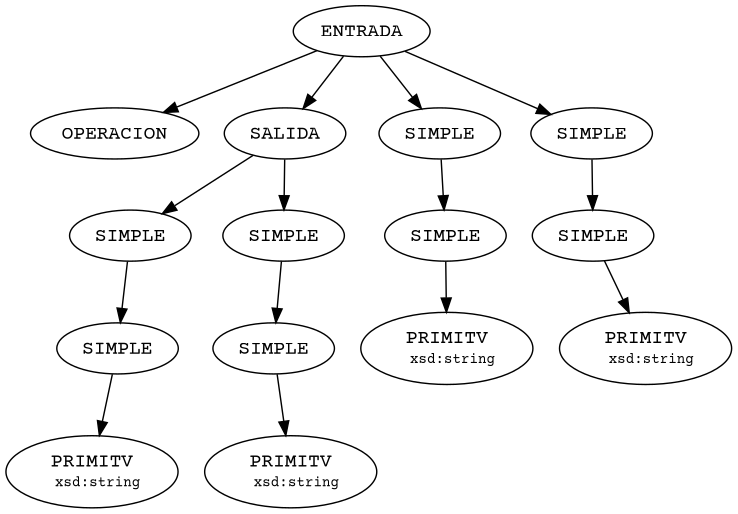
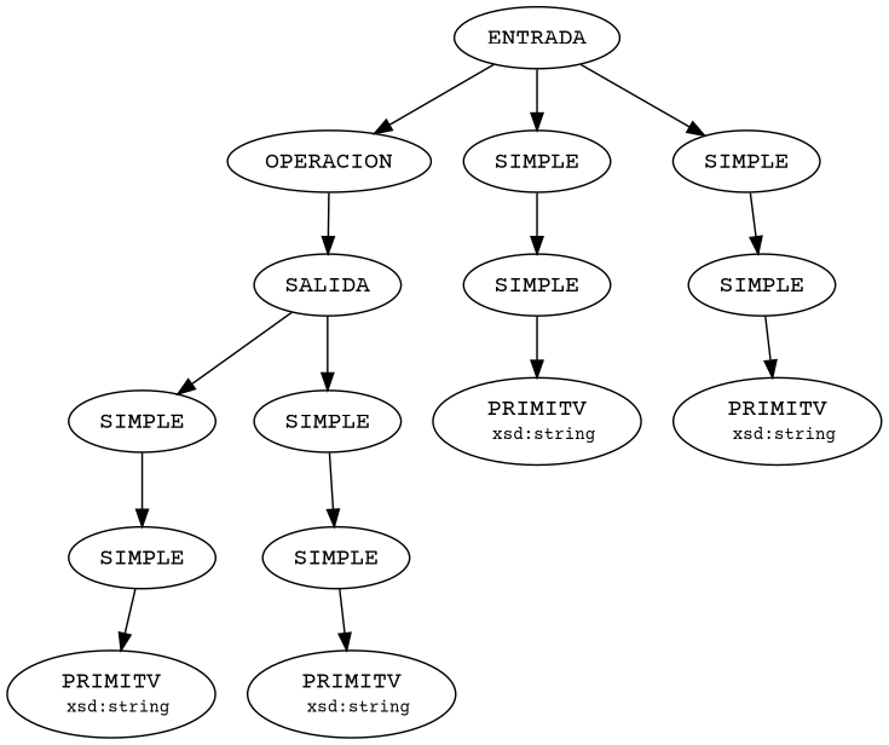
  digraph {
    fontname="Courier Prime"
    node [fontname="Courier Prime"]
    edge [fontname="Courier Prime"]
    n1 [label=OPERACION]
    n2 [label=SALIDA]
    n3 [label=ENTRADA]
    n4 [label=SIMPLE]
    n5 [label=SIMPLE]
    n6 [label=SIMPLE]
    n7 [label=SIMPLE]
    n8 [label=SIMPLE]
    n9 [label=SIMPLE]
    n10 [label=<PRIMITV<BR/> <FONT POINT-SIZE="10">xsd:string</FONT>>]
    n11 [label=<PRIMITV<BR/> <FONT POINT-SIZE="10">xsd:string</FONT>>]
    n12 [label=SIMPLE]
    n13 [label=SIMPLE]
    n14 [label=<PRIMITV<BR/> <FONT POINT-SIZE="10">xsd:string</FONT>>]
    n15 [label=<PRIMITV<BR/> <FONT POINT-SIZE="10">xsd:string</FONT>>]
-   n3 -> n2
+   n1 -> n2
    n2 -> n6
    n2 -> n7
    n3 -> n1
    n3 -> n4
    n3 -> n5
    n4 -> n8
    n5 -> n9
    n6 -> n12
    n7 -> n13
    n8 -> n10
    n9 -> n11
    n12 -> n14
    n13 -> n15
  }
